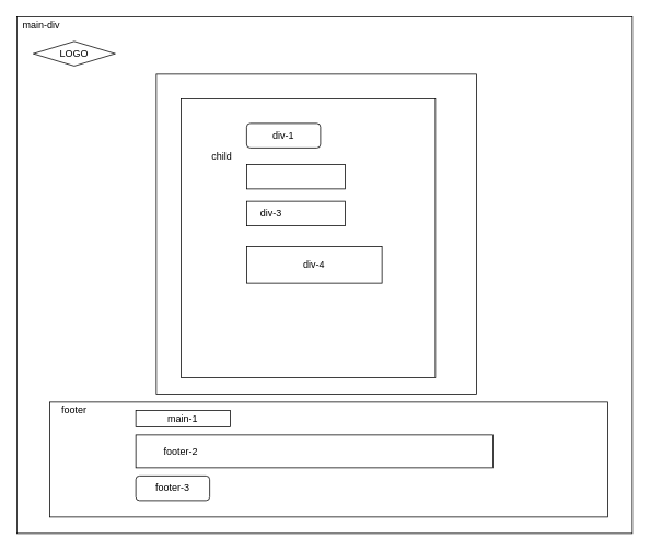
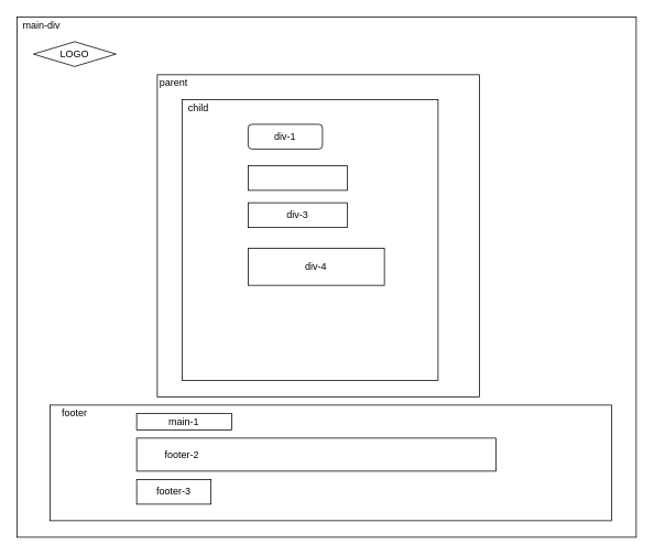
  <mxCell id="0" />
  <mxCell id="1" parent="0" />
  <mxCell id="2" value="" style="rounded=0;whiteSpace=wrap;html=1;" vertex="1" parent="1"><mxGeometry x="20" y="20" width="750" height="630" as="geometry" /></mxCell>
  <mxCell id="3" value="main-div" style="text;html=1;strokeColor=none;fillColor=none;align=center;verticalAlign=middle;whiteSpace=wrap;rounded=0;" vertex="1" parent="1"><mxGeometry x="20" y="20" width="60" height="20" as="geometry" /></mxCell>
  <mxCell id="4" value="" style="rounded=0;whiteSpace=wrap;html=1;" vertex="1" parent="1"><mxGeometry x="190" y="90" width="390" height="390" as="geometry" /></mxCell>
  <mxCell id="5" value="LOGO" style="rhombus;whiteSpace=wrap;html=1;" vertex="1" parent="1"><mxGeometry x="40" y="50" width="100" height="30" as="geometry" /></mxCell>
+ <mxCell id="6" value="parent" style="text;html=1;strokeColor=none;fillColor=none;align=center;verticalAlign=middle;whiteSpace=wrap;rounded=0;" vertex="1" parent="1"><mxGeometry x="190" y="90" width="40" height="20" as="geometry" /></mxCell>
  <mxCell id="7" value="" style="rounded=0;whiteSpace=wrap;html=1;" vertex="1" parent="1"><mxGeometry x="220" y="120" width="310" height="340" as="geometry" /></mxCell>
  <mxCell id="8" value="" style="rounded=0;whiteSpace=wrap;html=1;" vertex="1" parent="1"><mxGeometry x="300" y="200" width="120" height="30" as="geometry" /></mxCell>
  <mxCell id="9" value="" style="rounded=0;whiteSpace=wrap;html=1;" vertex="1" parent="1"><mxGeometry x="300" y="245" width="120" height="30" as="geometry" /></mxCell>
  <mxCell id="10" value="div-4" style="rounded=0;whiteSpace=wrap;html=1;" vertex="1" parent="1"><mxGeometry x="300" y="300" width="165" height="45" as="geometry" /></mxCell>
  <mxCell id="11" value="" style="rounded=1;whiteSpace=wrap;html=1;" vertex="1" parent="1"><mxGeometry x="300" y="150" width="90" height="30" as="geometry" /></mxCell>
- <mxCell id="12" value="child" style="text;html=1;strokeColor=none;fillColor=none;align=center;verticalAlign=middle;whiteSpace=wrap;rounded=0;" vertex="1" parent="1"><mxGeometry x="250" y="180" width="40" height="20" as="geometry" /></mxCell>
+ <mxCell id="12" value="child" style="text;html=1;strokeColor=none;fillColor=none;align=center;verticalAlign=middle;whiteSpace=wrap;rounded=0;" vertex="1" parent="1"><mxGeometry x="220" y="120" width="40" height="20" as="geometry" /></mxCell>
  <mxCell id="13" value="div-1" style="text;html=1;strokeColor=none;fillColor=none;align=center;verticalAlign=middle;whiteSpace=wrap;rounded=0;" vertex="1" parent="1"><mxGeometry x="325" y="155" width="40" height="20" as="geometry" /></mxCell>
- <mxCell id="14" value="div-3" style="text;html=1;strokeColor=none;fillColor=none;align=center;verticalAlign=middle;whiteSpace=wrap;rounded=0;" vertex="1" parent="1"><mxGeometry x="310" y="250" width="40" height="20" as="geometry" /></mxCell>
+ <mxCell id="14" value="div-3" style="text;html=1;strokeColor=none;fillColor=none;align=center;verticalAlign=middle;whiteSpace=wrap;rounded=0;" vertex="1" parent="1"><mxGeometry x="340" y="250" width="40" height="20" as="geometry" /></mxCell>
  <mxCell id="15" value="" style="rounded=0;whiteSpace=wrap;html=1;" vertex="1" parent="1"><mxGeometry x="60" y="490" width="680" height="140" as="geometry" /></mxCell>
  <mxCell id="16" value="footer" style="text;html=1;strokeColor=none;fillColor=none;align=center;verticalAlign=middle;whiteSpace=wrap;rounded=0;" vertex="1" parent="1"><mxGeometry x="70" y="490" width="40" height="20" as="geometry" /></mxCell>
  <mxCell id="17" value="" style="rounded=0;whiteSpace=wrap;html=1;" vertex="1" parent="1"><mxGeometry x="165" y="530" width="435" height="40" as="geometry" /></mxCell>
  <mxCell id="18" value="main-1" style="rounded=0;whiteSpace=wrap;html=1;" vertex="1" parent="1"><mxGeometry x="165" y="500" width="115" height="20" as="geometry" /></mxCell>
  <mxCell id="19" value="footer-2" style="text;html=1;strokeColor=none;fillColor=none;align=center;verticalAlign=middle;whiteSpace=wrap;rounded=0;" vertex="1" parent="1"><mxGeometry x="190" y="540" width="60" height="20" as="geometry" /></mxCell>
- <mxCell id="20" value="footer-3" style="rounded=1;whiteSpace=wrap;html=1;" vertex="1" parent="1"><mxGeometry x="165" y="580" width="90" height="30" as="geometry" /></mxCell>
+ <mxCell id="20" value="footer-3" style="whiteSpace=wrap;html=1;rounded=0;" vertex="1" parent="1"><mxGeometry x="165" y="580" width="90" height="30" as="geometry" /></mxCell>
